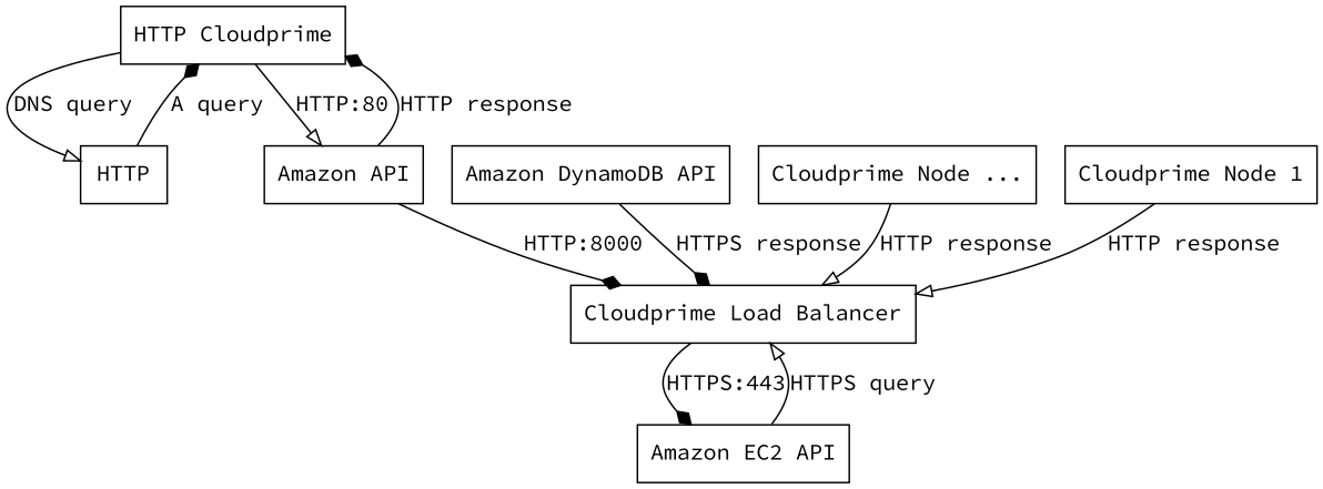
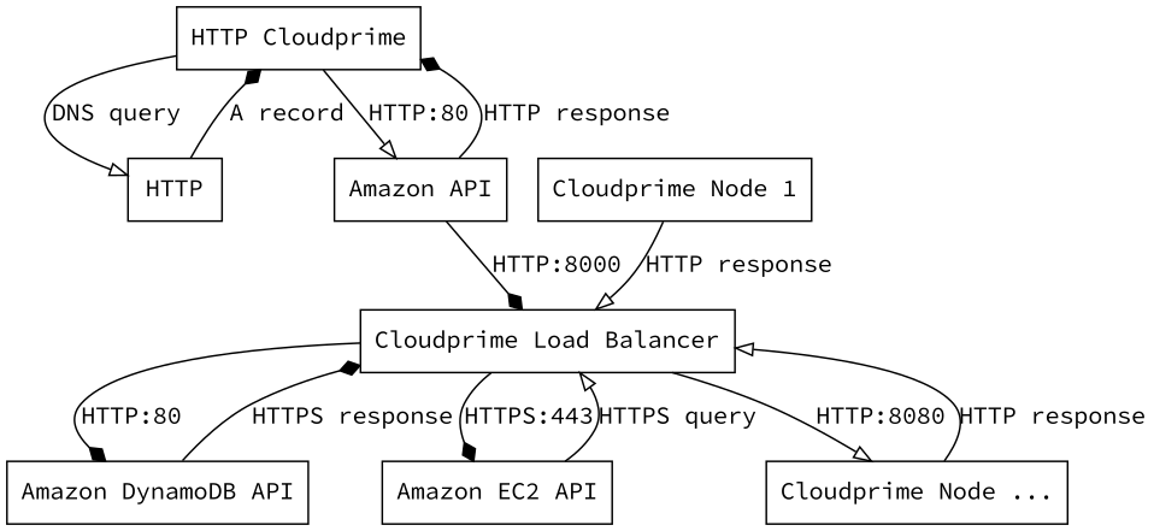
  digraph {
    fontname="Source Code Pro"
    node [fontname="Source Code Pro" shape=box]
    edge [arrowhead=onormal fontname="Source Code Pro"]
    n1 [label="HTTP Cloudprime"]
    n2 [label=HTTP]
    n3 [label="Amazon API"]
    n4 [label="Cloudprime Load Balancer"]
    n5 [label="Amazon DynamoDB API"]
    n6 [label="Amazon EC2 API"]
    n7 [label="Cloudprime Node ..."]
    n8 [label="Cloudprime Node 1"]
    n1 -> n2 [label="DNS query"]
    n1 -> n3 [label="HTTP:80"]
-   n2 -> n1 [arrowhead=diamond label="A query"]
+   n2 -> n1 [arrowhead=diamond label="A record"]
    n3 -> n1 [arrowhead=diamond label="HTTP response"]
    n3 -> n4 [arrowhead=diamond label="HTTP:8000"]
+   n4 -> n5 [arrowhead=diamond label="HTTP:80"]
    n4 -> n6 [arrowhead=diamond label="HTTPS:443"]
+   n4 -> n7 [label="HTTP:8080"]
    n5 -> n4 [arrowhead=diamond label="HTTPS response"]
    n6 -> n4 [label="HTTPS query"]
    n7 -> n4 [label="HTTP response"]
    n8 -> n4 [label="HTTP response"]
  }
